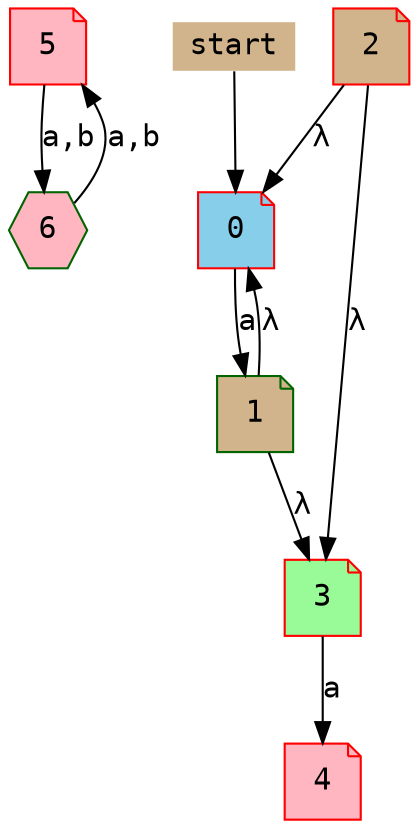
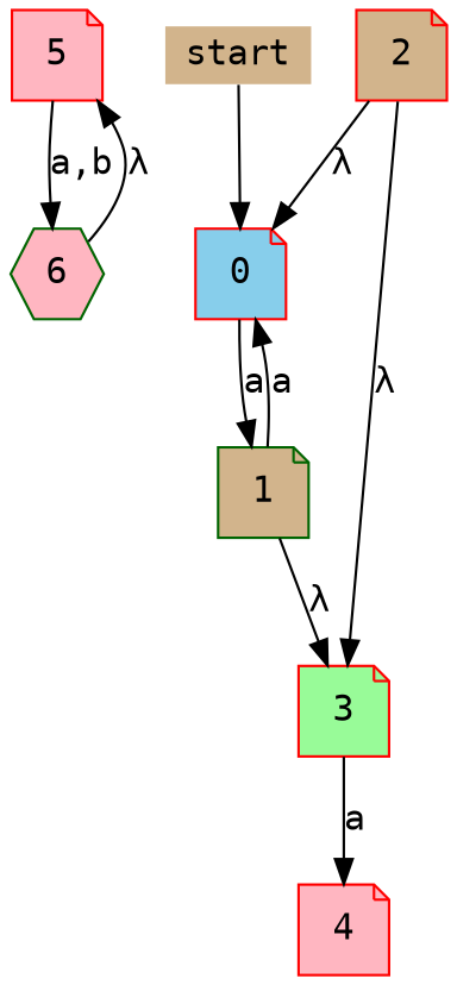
  digraph {
    fontname="DejaVu Sans Mono"
    rankdir=TB
    node [color=red fillcolor=lightpink fontname="DejaVu Sans Mono" shape=note style=filled]
    edge [fontname="DejaVu Sans Mono"]
    6 [color=darkgreen shape=hexagon width=0.5]
    5 [width=0.5]
    start [fillcolor=tan height=0 shape=none width=0]
    0 [fillcolor=skyblue width=0.5]
    1 [color=darkgreen fillcolor=tan width=0.5]
    3 [fillcolor=palegreen width=0.5]
    2 [fillcolor=tan width=0.5]
    4 [width=0.5]
-   6 -> 5 [constraint=false label="a,b"]
+   6 -> 5 [constraint=false label="λ"]
    5 -> 6 [label="a,b"]
    start -> 0
    0 -> 1 [label=a]
-   1 -> 0 [constraint=false label="λ"]
+   1 -> 0 [constraint=false label=a]
    1 -> 3 [label="λ"]
    3 -> 4 [label=a]
    2 -> 0 [label="λ"]
    2 -> 3 [label="λ"]
  }
